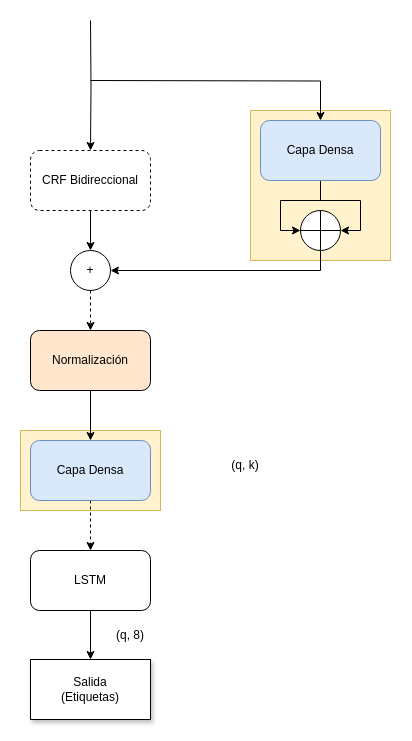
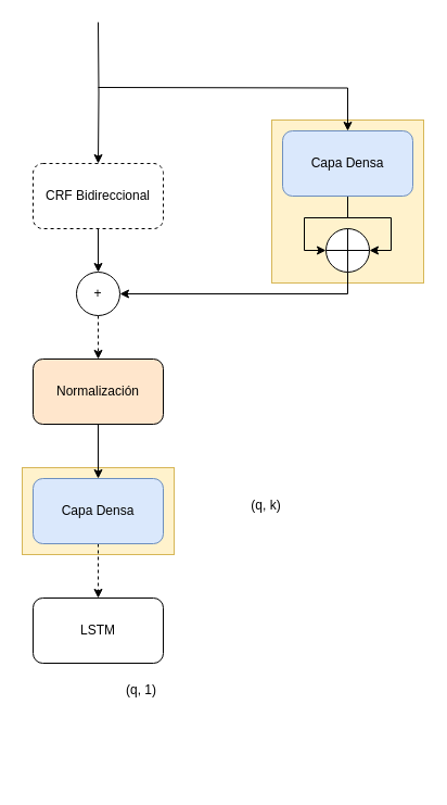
  <mxCell id="0" />
  <mxCell id="1" parent="0" />
  <mxCell id="2" value="" style="rounded=0;whiteSpace=wrap;shadow=0;sketch=0;fillColor=#fff2cc;strokeColor=#d6b656;" vertex="1" parent="1"><mxGeometry x="250" y="110" width="140" height="150" as="geometry" /></mxCell>
  <mxCell id="3" value="" style="rounded=0;whiteSpace=wrap;shadow=0;sketch=0;fillColor=#fff2cc;strokeColor=#d6b656;" vertex="1" parent="1"><mxGeometry x="20" y="430" width="140" height="80" as="geometry" /></mxCell>
  <mxCell id="4" value="" style="edgeStyle=orthogonalEdgeStyle;rounded=0;orthogonalLoop=1;jettySize=auto;exitX=0.5;exitY=1;exitDx=0;exitDy=0;entryX=0.5;entryY=0;entryDx=0;entryDy=0;" edge="1" parent="1" target="8"><mxGeometry relative="1" as="geometry"><mxPoint x="90" y="80" as="sourcePoint" /></mxGeometry></mxCell>
  <mxCell id="5" value="" style="edgeStyle=orthogonalEdgeStyle;rounded=0;orthogonalLoop=1;jettySize=auto;" edge="1" parent="1" target="10"><mxGeometry relative="1" as="geometry"><mxPoint x="90" y="20" as="sourcePoint" /></mxGeometry></mxCell>
  <mxCell id="6" value="" style="edgeStyle=orthogonalEdgeStyle;rounded=0;orthogonalLoop=1;jettySize=auto;entryX=1;entryY=0.5;entryDx=0;entryDy=0;entryPerimeter=0;" edge="1" parent="1" source="8" target="12"><mxGeometry relative="1" as="geometry"><Array as="points"><mxPoint x="320" y="200" /><mxPoint x="360" y="200" /><mxPoint x="360" y="230" /></Array></mxGeometry></mxCell>
  <mxCell id="7" value="" style="edgeStyle=orthogonalEdgeStyle;rounded=0;orthogonalLoop=1;jettySize=auto;entryX=0;entryY=0.5;entryDx=0;entryDy=0;entryPerimeter=0;" edge="1" parent="1" source="8" target="12"><mxGeometry relative="1" as="geometry" /></mxCell>
  <mxCell id="8" value="Capa Densa" style="rounded=1;whiteSpace=wrap;fillColor=#dae8fc;strokeColor=#6c8ebf;" vertex="1" parent="1"><mxGeometry x="260" y="120" width="120" height="60" as="geometry" /></mxCell>
  <mxCell id="9" value="" style="edgeStyle=orthogonalEdgeStyle;rounded=0;orthogonalLoop=1;jettySize=auto;exitX=0.5;exitY=1;exitDx=0;exitDy=0;entryX=0.5;entryY=0;entryDx=0;entryDy=0;" edge="1" parent="1" source="10" target="14"><mxGeometry relative="1" as="geometry"><mxPoint x="90" y="240" as="targetPoint" /></mxGeometry></mxCell>
  <mxCell id="10" value="CRF Bidireccional" style="rounded=1;whiteSpace=wrap;dashed=1;" vertex="1" parent="1"><mxGeometry x="30" y="150" width="120" height="60" as="geometry" /></mxCell>
  <mxCell id="11" value="" style="edgeStyle=orthogonalEdgeStyle;rounded=0;orthogonalLoop=1;jettySize=auto;exitX=0.5;exitY=1;exitDx=0;exitDy=0;exitPerimeter=0;entryX=1;entryY=0.5;entryDx=0;entryDy=0;" edge="1" parent="1" source="12" target="14"><mxGeometry relative="1" as="geometry"><mxPoint x="150" y="270" as="targetPoint" /></mxGeometry></mxCell>
  <mxCell id="12" value="" style="verticalLabelPosition=bottom;verticalAlign=top;shape=mxgraph.flowchart.summing_function;" vertex="1" parent="1"><mxGeometry x="300" y="210" width="40" height="40" as="geometry" /></mxCell>
  <mxCell id="13" value="" style="edgeStyle=orthogonalEdgeStyle;rounded=0;jumpStyle=gap;orthogonalLoop=1;jettySize=auto;dashed=1;strokeColor=default;entryX=0.5;entryY=0;entryDx=0;entryDy=0;" edge="1" parent="1" source="14" target="23"><mxGeometry relative="1" as="geometry"><mxPoint x="90" y="310" as="targetPoint" /></mxGeometry></mxCell>
  <mxCell id="14" value="+" style="ellipse;whiteSpace=wrap;" vertex="1" parent="1"><mxGeometry x="70" y="250" width="40" height="40" as="geometry" /></mxCell>
  <mxCell id="15" value="" style="edgeStyle=orthogonalEdgeStyle;rounded=0;jumpStyle=gap;orthogonalLoop=1;jettySize=auto;dashed=1;strokeColor=default;" edge="1" parent="1" source="16" target="18"><mxGeometry relative="1" as="geometry" /></mxCell>
  <mxCell id="16" value="Capa Densa" style="rounded=1;whiteSpace=wrap;fillColor=#dae8fc;strokeColor=#6c8ebf;" vertex="1" parent="1"><mxGeometry x="30" y="440" width="120" height="60" as="geometry" /></mxCell>
- <mxCell id="17" value="" style="edgeStyle=orthogonalEdgeStyle;rounded=0;jumpStyle=gap;orthogonalLoop=1;jettySize=auto;strokeColor=default;" edge="1" parent="1" source="18" target="19"><mxGeometry relative="1" as="geometry" /></mxCell>
  <mxCell id="18" value="LSTM" style="rounded=1;whiteSpace=wrap;" vertex="1" parent="1"><mxGeometry x="30" y="550" width="120" height="60" as="geometry" /></mxCell>
- <mxCell id="19" value="Salida&#10;(Etiquetas)" style="rounded=0;whiteSpace=wrap;shadow=1;sketch=0;" vertex="1" parent="1"><mxGeometry x="30" y="659" width="120" height="60" as="geometry" /></mxCell>
- <mxCell id="20" value="(q, 8)" style="text;strokeColor=none;fillColor=none;align=center;verticalAlign=middle;whiteSpace=wrap;rounded=0;shadow=1;sketch=0;" vertex="1" parent="1"><mxGeometry x="100" y="620" width="60" height="30" as="geometry" /></mxCell>
+ <mxCell id="20" value="(q, 1)" style="text;strokeColor=none;fillColor=none;align=center;verticalAlign=middle;whiteSpace=wrap;rounded=0;shadow=1;sketch=0;" vertex="1" parent="1"><mxGeometry x="100" y="620" width="60" height="30" as="geometry" /></mxCell>
  <mxCell id="21" value="(q, k)" style="text;strokeColor=none;fillColor=none;align=center;verticalAlign=middle;whiteSpace=wrap;rounded=0;shadow=0;dashed=1;sketch=0;" vertex="1" parent="1"><mxGeometry x="215" y="450" width="60" height="30" as="geometry" /></mxCell>
  <mxCell id="22" value="" style="edgeStyle=orthogonalEdgeStyle;rounded=0;jumpStyle=gap;orthogonalLoop=1;jettySize=auto;exitX=0.5;exitY=1;exitDx=0;exitDy=0;strokeColor=default;" edge="1" parent="1" source="23" target="16"><mxGeometry relative="1" as="geometry" /></mxCell>
  <mxCell id="23" value="Normalización" style="rounded=1;whiteSpace=wrap;shadow=0;sketch=0;fillColor=#ffe6cc;" vertex="1" parent="1"><mxGeometry x="30" y="330" width="120" height="60" as="geometry" /></mxCell>
